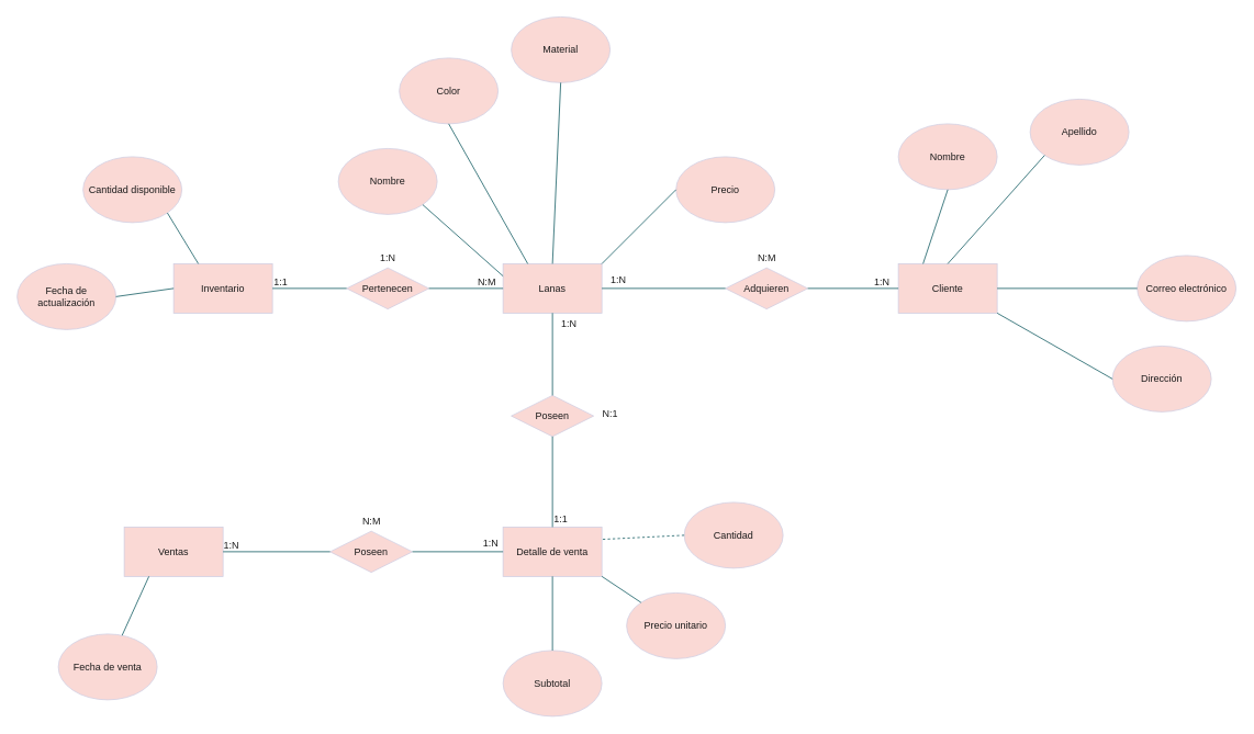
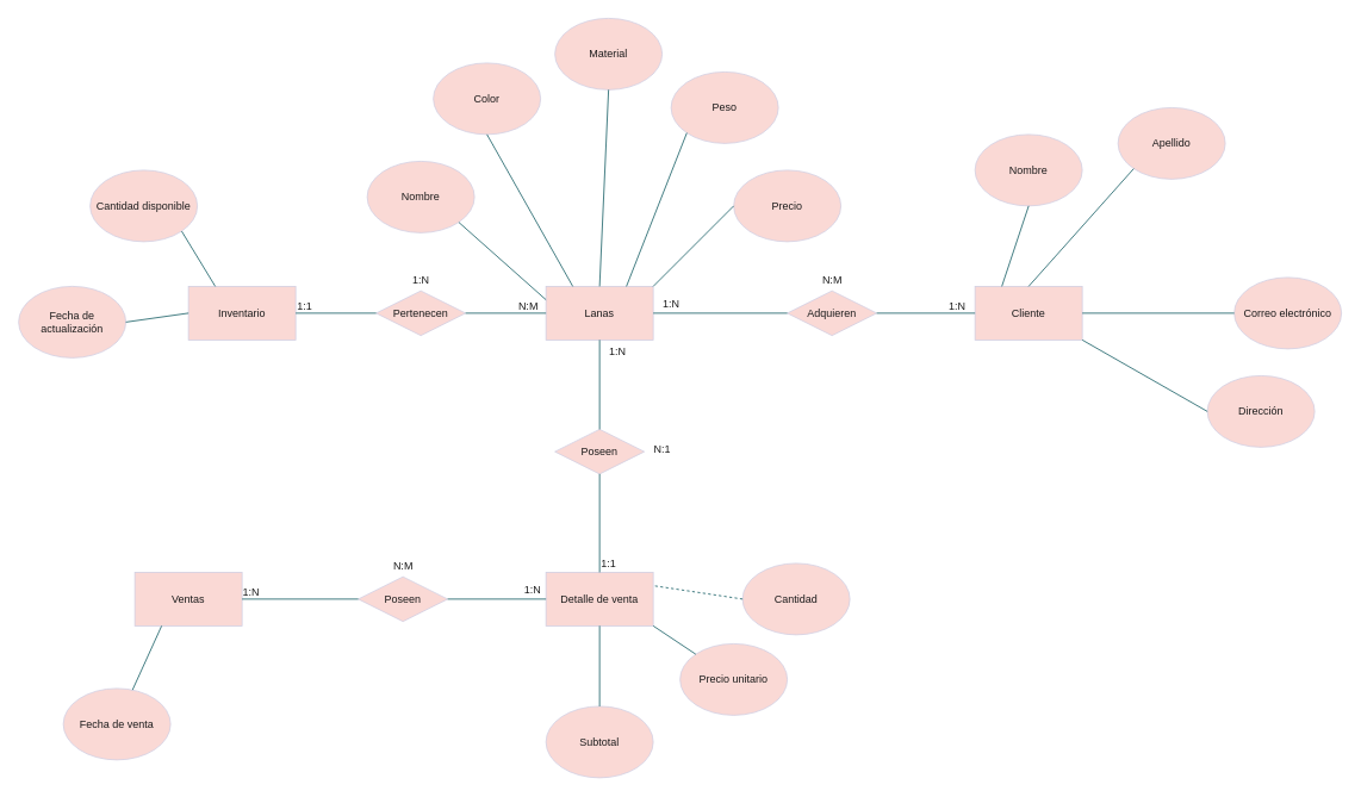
  <mxCell id="0" />
  <mxCell id="1" parent="0" />
  <mxCell id="2" value="Lanas" style="rounded=0;whiteSpace=wrap;html=1;labelBackgroundColor=none;fillColor=#FAD9D5;strokeColor=#D0CEE2;fontColor=#1A1A1A;" vertex="1" parent="1"><mxGeometry x="610" y="320" width="120" height="60" as="geometry" /></mxCell>
  <mxCell id="3" value="Cliente" style="rounded=0;whiteSpace=wrap;html=1;labelBackgroundColor=none;fillColor=#FAD9D5;strokeColor=#D0CEE2;fontColor=#1A1A1A;" vertex="1" parent="1"><mxGeometry x="1090" y="320" width="120" height="60" as="geometry" /></mxCell>
  <mxCell id="4" value="Ventas" style="rounded=0;whiteSpace=wrap;html=1;labelBackgroundColor=none;fillColor=#FAD9D5;strokeColor=#D0CEE2;fontColor=#1A1A1A;" vertex="1" parent="1"><mxGeometry x="150" y="640" width="120" height="60" as="geometry" /></mxCell>
  <mxCell id="5" value="Detalle de venta" style="rounded=0;whiteSpace=wrap;html=1;labelBackgroundColor=none;fillColor=#FAD9D5;strokeColor=#D0CEE2;fontColor=#1A1A1A;" vertex="1" parent="1"><mxGeometry x="610" y="640" width="120" height="60" as="geometry" /></mxCell>
  <mxCell id="6" value="Inventario" style="rounded=0;whiteSpace=wrap;html=1;labelBackgroundColor=none;fillColor=#FAD9D5;strokeColor=#D0CEE2;fontColor=#1A1A1A;" vertex="1" parent="1"><mxGeometry x="210" y="320" width="120" height="60" as="geometry" /></mxCell>
  <mxCell id="7" value="Material" style="ellipse;whiteSpace=wrap;html=1;labelBackgroundColor=none;fillColor=#FAD9D5;strokeColor=#D0CEE2;fontColor=#1A1A1A;" vertex="1" parent="1"><mxGeometry x="620" y="20" width="120" height="80" as="geometry" /></mxCell>
  <mxCell id="8" value="Color" style="ellipse;whiteSpace=wrap;html=1;labelBackgroundColor=none;fillColor=#FAD9D5;strokeColor=#D0CEE2;fontColor=#1A1A1A;" vertex="1" parent="1"><mxGeometry x="484" y="70" width="120" height="80" as="geometry" /></mxCell>
  <mxCell id="9" value="Nombre" style="ellipse;whiteSpace=wrap;html=1;labelBackgroundColor=none;fillColor=#FAD9D5;strokeColor=#D0CEE2;fontColor=#1A1A1A;" vertex="1" parent="1"><mxGeometry x="410" y="180" width="120" height="80" as="geometry" /></mxCell>
+ <mxCell id="10" value="Peso" style="ellipse;whiteSpace=wrap;html=1;labelBackgroundColor=none;fillColor=#FAD9D5;strokeColor=#D0CEE2;fontColor=#1A1A1A;" vertex="1" parent="1"><mxGeometry x="750" y="80" width="120" height="80" as="geometry" /></mxCell>
  <mxCell id="11" value="Precio" style="ellipse;whiteSpace=wrap;html=1;labelBackgroundColor=none;fillColor=#FAD9D5;strokeColor=#D0CEE2;fontColor=#1A1A1A;" vertex="1" parent="1"><mxGeometry x="820" y="190" width="120" height="80" as="geometry" /></mxCell>
  <mxCell id="12" value="Fecha de actualización" style="ellipse;whiteSpace=wrap;html=1;labelBackgroundColor=none;fillColor=#FAD9D5;strokeColor=#D0CEE2;fontColor=#1A1A1A;" vertex="1" parent="1"><mxGeometry x="20" y="320" width="120" height="80" as="geometry" /></mxCell>
  <mxCell id="13" value="Cantidad disponible" style="ellipse;whiteSpace=wrap;html=1;labelBackgroundColor=none;fillColor=#FAD9D5;strokeColor=#D0CEE2;fontColor=#1A1A1A;" vertex="1" parent="1"><mxGeometry x="100" y="190" width="120" height="80" as="geometry" /></mxCell>
  <mxCell id="14" value="Nombre" style="ellipse;whiteSpace=wrap;html=1;labelBackgroundColor=none;fillColor=#FAD9D5;strokeColor=#D0CEE2;fontColor=#1A1A1A;" vertex="1" parent="1"><mxGeometry x="1090" y="150" width="120" height="80" as="geometry" /></mxCell>
  <mxCell id="15" value="Apellido" style="ellipse;whiteSpace=wrap;html=1;labelBackgroundColor=none;fillColor=#FAD9D5;strokeColor=#D0CEE2;fontColor=#1A1A1A;" vertex="1" parent="1"><mxGeometry x="1250" y="120" width="120" height="80" as="geometry" /></mxCell>
  <mxCell id="16" value="Dirección" style="ellipse;whiteSpace=wrap;html=1;labelBackgroundColor=none;fillColor=#FAD9D5;strokeColor=#D0CEE2;fontColor=#1A1A1A;" vertex="1" parent="1"><mxGeometry x="1350" y="420" width="120" height="80" as="geometry" /></mxCell>
  <mxCell id="17" value="Correo electrónico" style="ellipse;whiteSpace=wrap;html=1;labelBackgroundColor=none;fillColor=#FAD9D5;strokeColor=#D0CEE2;fontColor=#1A1A1A;" vertex="1" parent="1"><mxGeometry x="1380" y="310" width="120" height="80" as="geometry" /></mxCell>
  <mxCell id="18" value="Fecha de venta" style="ellipse;whiteSpace=wrap;html=1;labelBackgroundColor=none;fillColor=#FAD9D5;strokeColor=#D0CEE2;fontColor=#1A1A1A;" vertex="1" parent="1"><mxGeometry x="70" y="770" width="120" height="80" as="geometry" /></mxCell>
- <mxCell id="19" value="Cantidad" style="ellipse;whiteSpace=wrap;html=1;labelBackgroundColor=none;fillColor=#FAD9D5;strokeColor=#D0CEE2;fontColor=#1A1A1A;" vertex="1" parent="1"><mxGeometry x="830" y="610" width="120" height="80" as="geometry" /></mxCell>
+ <mxCell id="19" value="Cantidad" style="ellipse;whiteSpace=wrap;html=1;labelBackgroundColor=none;fillColor=#FAD9D5;strokeColor=#D0CEE2;fontColor=#1A1A1A;" vertex="1" parent="1"><mxGeometry x="830" y="630" width="120" height="80" as="geometry" /></mxCell>
  <mxCell id="20" value="Precio unitario" style="ellipse;whiteSpace=wrap;html=1;labelBackgroundColor=none;fillColor=#FAD9D5;strokeColor=#D0CEE2;fontColor=#1A1A1A;" vertex="1" parent="1"><mxGeometry x="760" y="720" width="120" height="80" as="geometry" /></mxCell>
  <mxCell id="21" value="Subtotal" style="ellipse;whiteSpace=wrap;html=1;labelBackgroundColor=none;fillColor=#FAD9D5;strokeColor=#D0CEE2;fontColor=#1A1A1A;" vertex="1" parent="1"><mxGeometry x="610" y="790" width="120" height="80" as="geometry" /></mxCell>
  <mxCell id="22" value="" style="endArrow=none;html=1;rounded=0;entryX=1;entryY=1;entryDx=0;entryDy=0;exitX=0;exitY=0.25;exitDx=0;exitDy=0;labelBackgroundColor=none;strokeColor=#09555B;fontColor=default;" edge="1" parent="1" source="2" target="9"><mxGeometry width="50" height="50" relative="1" as="geometry"><mxPoint x="720" y="360" as="sourcePoint" /><mxPoint x="770" y="310" as="targetPoint" /></mxGeometry></mxCell>
  <mxCell id="23" value="" style="endArrow=none;html=1;rounded=0;entryX=0.5;entryY=1;entryDx=0;entryDy=0;exitX=0.25;exitY=0;exitDx=0;exitDy=0;labelBackgroundColor=none;strokeColor=#09555B;fontColor=default;" edge="1" parent="1" source="2" target="8"><mxGeometry width="50" height="50" relative="1" as="geometry"><mxPoint x="720" y="360" as="sourcePoint" /><mxPoint x="770" y="310" as="targetPoint" /></mxGeometry></mxCell>
  <mxCell id="24" value="" style="endArrow=none;html=1;rounded=0;entryX=0.5;entryY=1;entryDx=0;entryDy=0;exitX=0.5;exitY=0;exitDx=0;exitDy=0;labelBackgroundColor=none;strokeColor=#09555B;fontColor=default;" edge="1" parent="1" source="2" target="7"><mxGeometry width="50" height="50" relative="1" as="geometry"><mxPoint x="720" y="360" as="sourcePoint" /><mxPoint x="770" y="310" as="targetPoint" /></mxGeometry></mxCell>
+ <mxCell id="25" value="" style="endArrow=none;html=1;rounded=0;entryX=0;entryY=1;entryDx=0;entryDy=0;exitX=0.75;exitY=0;exitDx=0;exitDy=0;labelBackgroundColor=none;strokeColor=#09555B;fontColor=default;" edge="1" parent="1" source="2" target="10"><mxGeometry width="50" height="50" relative="1" as="geometry"><mxPoint x="720" y="360" as="sourcePoint" /><mxPoint x="770" y="310" as="targetPoint" /></mxGeometry></mxCell>
  <mxCell id="26" value="" style="endArrow=none;html=1;rounded=0;entryX=0;entryY=0.5;entryDx=0;entryDy=0;exitX=1;exitY=0;exitDx=0;exitDy=0;labelBackgroundColor=none;strokeColor=#09555B;fontColor=default;" edge="1" parent="1" source="2" target="11"><mxGeometry width="50" height="50" relative="1" as="geometry"><mxPoint x="720" y="360" as="sourcePoint" /><mxPoint x="770" y="310" as="targetPoint" /></mxGeometry></mxCell>
  <mxCell id="27" value="" style="endArrow=none;html=1;rounded=0;entryX=1;entryY=0.25;entryDx=0;entryDy=0;exitX=0;exitY=0.5;exitDx=0;exitDy=0;labelBackgroundColor=none;strokeColor=#09555B;fontColor=default;dashed=1;" edge="1" parent="1" source="19" target="5"><mxGeometry width="50" height="50" relative="1" as="geometry"><mxPoint x="770" y="800" as="sourcePoint" /><mxPoint x="820" y="750" as="targetPoint" /></mxGeometry></mxCell>
  <mxCell id="28" value="" style="endArrow=none;html=1;rounded=0;entryX=1;entryY=1;entryDx=0;entryDy=0;exitX=0;exitY=0;exitDx=0;exitDy=0;labelBackgroundColor=none;strokeColor=#09555B;fontColor=default;" edge="1" parent="1" source="20" target="5"><mxGeometry width="50" height="50" relative="1" as="geometry"><mxPoint x="770" y="800" as="sourcePoint" /><mxPoint x="820" y="750" as="targetPoint" /></mxGeometry></mxCell>
  <mxCell id="29" value="" style="endArrow=none;html=1;rounded=0;entryX=0.5;entryY=1;entryDx=0;entryDy=0;exitX=0.5;exitY=0;exitDx=0;exitDy=0;labelBackgroundColor=none;strokeColor=#09555B;fontColor=default;" edge="1" parent="1" source="21" target="5"><mxGeometry width="50" height="50" relative="1" as="geometry"><mxPoint x="770" y="800" as="sourcePoint" /><mxPoint x="820" y="750" as="targetPoint" /></mxGeometry></mxCell>
  <mxCell id="30" value="" style="endArrow=none;html=1;rounded=0;entryX=0.25;entryY=1;entryDx=0;entryDy=0;labelBackgroundColor=none;strokeColor=#09555B;fontColor=default;" edge="1" parent="1" source="18" target="4"><mxGeometry width="50" height="50" relative="1" as="geometry"><mxPoint x="210" y="820" as="sourcePoint" /><mxPoint x="260" y="770" as="targetPoint" /></mxGeometry></mxCell>
  <mxCell id="31" value="" style="endArrow=none;html=1;rounded=0;entryX=0.25;entryY=0;entryDx=0;entryDy=0;exitX=1;exitY=1;exitDx=0;exitDy=0;labelBackgroundColor=none;strokeColor=#09555B;fontColor=default;" edge="1" parent="1" source="13" target="6"><mxGeometry width="50" height="50" relative="1" as="geometry"><mxPoint x="210" y="320" as="sourcePoint" /><mxPoint x="260" y="270" as="targetPoint" /></mxGeometry></mxCell>
  <mxCell id="32" value="" style="endArrow=none;html=1;rounded=0;exitX=1;exitY=0.5;exitDx=0;exitDy=0;entryX=0;entryY=0.5;entryDx=0;entryDy=0;labelBackgroundColor=none;strokeColor=#09555B;fontColor=default;" edge="1" parent="1" source="12" target="6"><mxGeometry width="50" height="50" relative="1" as="geometry"><mxPoint x="210" y="320" as="sourcePoint" /><mxPoint x="260" y="270" as="targetPoint" /></mxGeometry></mxCell>
  <mxCell id="33" value="Pertenecen" style="rhombus;whiteSpace=wrap;html=1;labelBackgroundColor=none;fillColor=#FAD9D5;strokeColor=#D0CEE2;fontColor=#1A1A1A;" vertex="1" parent="1"><mxGeometry x="420" y="325" width="100" height="50" as="geometry" /></mxCell>
  <mxCell id="34" value="Adquieren" style="rhombus;whiteSpace=wrap;html=1;labelBackgroundColor=none;fillColor=#FAD9D5;strokeColor=#D0CEE2;fontColor=#1A1A1A;" vertex="1" parent="1"><mxGeometry x="880" y="325" width="100" height="50" as="geometry" /></mxCell>
  <mxCell id="35" value="Poseen" style="rhombus;whiteSpace=wrap;html=1;labelBackgroundColor=none;fillColor=#FAD9D5;strokeColor=#D0CEE2;fontColor=#1A1A1A;" vertex="1" parent="1"><mxGeometry x="620" y="480" width="100" height="50" as="geometry" /></mxCell>
  <mxCell id="36" value="Poseen" style="rhombus;whiteSpace=wrap;html=1;labelBackgroundColor=none;fillColor=#FAD9D5;strokeColor=#D0CEE2;fontColor=#1A1A1A;" vertex="1" parent="1"><mxGeometry x="400" y="645" width="100" height="50" as="geometry" /></mxCell>
  <mxCell id="37" value="" style="endArrow=none;html=1;rounded=0;entryX=1;entryY=0.5;entryDx=0;entryDy=0;exitX=0;exitY=0.5;exitDx=0;exitDy=0;labelBackgroundColor=none;strokeColor=#09555B;fontColor=default;" edge="1" parent="1" source="33" target="6"><mxGeometry width="50" height="50" relative="1" as="geometry"><mxPoint x="440" y="570" as="sourcePoint" /><mxPoint x="490" y="520" as="targetPoint" /></mxGeometry></mxCell>
  <mxCell id="38" value="" style="endArrow=none;html=1;rounded=0;entryX=0;entryY=0.5;entryDx=0;entryDy=0;exitX=1;exitY=0.5;exitDx=0;exitDy=0;labelBackgroundColor=none;strokeColor=#09555B;fontColor=default;" edge="1" parent="1" source="33" target="2"><mxGeometry width="50" height="50" relative="1" as="geometry"><mxPoint x="440" y="570" as="sourcePoint" /><mxPoint x="490" y="520" as="targetPoint" /></mxGeometry></mxCell>
  <mxCell id="39" value="" style="endArrow=none;html=1;rounded=0;entryX=1;entryY=0.5;entryDx=0;entryDy=0;exitX=0;exitY=0.5;exitDx=0;exitDy=0;labelBackgroundColor=none;strokeColor=#09555B;fontColor=default;" edge="1" parent="1" source="34" target="2"><mxGeometry width="50" height="50" relative="1" as="geometry"><mxPoint x="980" y="570" as="sourcePoint" /><mxPoint x="1030" y="520" as="targetPoint" /></mxGeometry></mxCell>
  <mxCell id="40" value="" style="endArrow=none;html=1;rounded=0;entryX=0;entryY=0.5;entryDx=0;entryDy=0;exitX=1;exitY=0.5;exitDx=0;exitDy=0;labelBackgroundColor=none;strokeColor=#09555B;fontColor=default;" edge="1" parent="1" source="34" target="3"><mxGeometry width="50" height="50" relative="1" as="geometry"><mxPoint x="890" y="570" as="sourcePoint" /><mxPoint x="940" y="520" as="targetPoint" /></mxGeometry></mxCell>
  <mxCell id="41" value="" style="endArrow=none;html=1;rounded=0;entryX=0.5;entryY=1;entryDx=0;entryDy=0;exitX=0.5;exitY=0;exitDx=0;exitDy=0;labelBackgroundColor=none;strokeColor=#09555B;fontColor=default;" edge="1" parent="1" source="35" target="2"><mxGeometry width="50" height="50" relative="1" as="geometry"><mxPoint x="710" y="570" as="sourcePoint" /><mxPoint x="760" y="520" as="targetPoint" /></mxGeometry></mxCell>
  <mxCell id="42" value="" style="endArrow=none;html=1;rounded=0;entryX=0.5;entryY=1;entryDx=0;entryDy=0;exitX=0.5;exitY=0;exitDx=0;exitDy=0;labelBackgroundColor=none;strokeColor=#09555B;fontColor=default;" edge="1" parent="1" source="5" target="35"><mxGeometry width="50" height="50" relative="1" as="geometry"><mxPoint x="710" y="570" as="sourcePoint" /><mxPoint x="760" y="520" as="targetPoint" /></mxGeometry></mxCell>
  <mxCell id="43" value="" style="endArrow=none;html=1;rounded=0;entryX=0;entryY=0.5;entryDx=0;entryDy=0;exitX=1;exitY=0.5;exitDx=0;exitDy=0;labelBackgroundColor=none;strokeColor=#09555B;fontColor=default;" edge="1" parent="1" source="36" target="5"><mxGeometry width="50" height="50" relative="1" as="geometry"><mxPoint x="430" y="630" as="sourcePoint" /><mxPoint x="480" y="580" as="targetPoint" /></mxGeometry></mxCell>
  <mxCell id="44" value="" style="endArrow=none;html=1;rounded=0;entryX=0;entryY=0.5;entryDx=0;entryDy=0;exitX=1;exitY=0.5;exitDx=0;exitDy=0;labelBackgroundColor=none;strokeColor=#09555B;fontColor=default;" edge="1" parent="1" source="4" target="36"><mxGeometry width="50" height="50" relative="1" as="geometry"><mxPoint x="430" y="630" as="sourcePoint" /><mxPoint x="480" y="580" as="targetPoint" /></mxGeometry></mxCell>
  <mxCell id="45" value="" style="endArrow=none;html=1;rounded=0;entryX=0.5;entryY=1;entryDx=0;entryDy=0;exitX=0.25;exitY=0;exitDx=0;exitDy=0;labelBackgroundColor=none;strokeColor=#09555B;fontColor=default;" edge="1" parent="1" source="3" target="14"><mxGeometry width="50" height="50" relative="1" as="geometry"><mxPoint x="1000" y="550" as="sourcePoint" /><mxPoint x="1050" y="500" as="targetPoint" /></mxGeometry></mxCell>
  <mxCell id="46" value="" style="endArrow=none;html=1;rounded=0;entryX=0;entryY=1;entryDx=0;entryDy=0;exitX=0.5;exitY=0;exitDx=0;exitDy=0;labelBackgroundColor=none;strokeColor=#09555B;fontColor=default;" edge="1" parent="1" source="3" target="15"><mxGeometry width="50" height="50" relative="1" as="geometry"><mxPoint x="1000" y="550" as="sourcePoint" /><mxPoint x="1050" y="500" as="targetPoint" /></mxGeometry></mxCell>
  <mxCell id="47" value="" style="endArrow=none;html=1;rounded=0;entryX=0;entryY=0.5;entryDx=0;entryDy=0;exitX=1;exitY=0.5;exitDx=0;exitDy=0;labelBackgroundColor=none;strokeColor=#09555B;fontColor=default;" edge="1" parent="1" source="3" target="17"><mxGeometry width="50" height="50" relative="1" as="geometry"><mxPoint x="1000" y="550" as="sourcePoint" /><mxPoint x="1050" y="500" as="targetPoint" /></mxGeometry></mxCell>
  <mxCell id="48" value="" style="endArrow=none;html=1;rounded=0;entryX=0;entryY=0.5;entryDx=0;entryDy=0;exitX=1;exitY=1;exitDx=0;exitDy=0;labelBackgroundColor=none;strokeColor=#09555B;fontColor=default;" edge="1" parent="1" source="3" target="16"><mxGeometry width="50" height="50" relative="1" as="geometry"><mxPoint x="1000" y="550" as="sourcePoint" /><mxPoint x="1050" y="500" as="targetPoint" /></mxGeometry></mxCell>
  <mxCell id="49" value="N:M" style="text;html=1;align=center;verticalAlign=middle;resizable=0;points=[];autosize=1;strokeColor=none;fillColor=none;labelBackgroundColor=none;fontColor=#1A1A1A;" vertex="1" parent="1"><mxGeometry x="565" y="328" width="50" height="30" as="geometry" /></mxCell>
  <mxCell id="50" value="1:1" style="text;html=1;align=center;verticalAlign=middle;resizable=0;points=[];autosize=1;strokeColor=none;fillColor=none;labelBackgroundColor=none;fontColor=#1A1A1A;" vertex="1" parent="1"><mxGeometry x="320" y="328" width="40" height="30" as="geometry" /></mxCell>
  <mxCell id="51" value="1:N" style="text;html=1;align=center;verticalAlign=middle;resizable=0;points=[];autosize=1;strokeColor=none;fillColor=none;labelBackgroundColor=none;fontColor=#1A1A1A;" vertex="1" parent="1"><mxGeometry x="450" y="298" width="40" height="30" as="geometry" /></mxCell>
  <mxCell id="52" value="1:N" style="text;html=1;align=center;verticalAlign=middle;resizable=0;points=[];autosize=1;strokeColor=none;fillColor=none;labelBackgroundColor=none;fontColor=#1A1A1A;" vertex="1" parent="1"><mxGeometry x="730" y="325" width="40" height="30" as="geometry" /></mxCell>
  <mxCell id="53" value="1:N" style="text;html=1;align=center;verticalAlign=middle;resizable=0;points=[];autosize=1;strokeColor=none;fillColor=none;labelBackgroundColor=none;fontColor=#1A1A1A;" vertex="1" parent="1"><mxGeometry x="1050" y="328" width="40" height="30" as="geometry" /></mxCell>
  <mxCell id="54" value="N:M" style="text;html=1;align=center;verticalAlign=middle;resizable=0;points=[];autosize=1;strokeColor=none;fillColor=none;labelBackgroundColor=none;fontColor=#1A1A1A;" vertex="1" parent="1"><mxGeometry x="905" y="298" width="50" height="30" as="geometry" /></mxCell>
  <mxCell id="55" value="1:N" style="text;html=1;align=center;verticalAlign=middle;resizable=0;points=[];autosize=1;strokeColor=none;fillColor=none;labelBackgroundColor=none;fontColor=#1A1A1A;" vertex="1" parent="1"><mxGeometry x="670" y="378" width="40" height="30" as="geometry" /></mxCell>
  <mxCell id="56" value="1:1" style="text;html=1;align=center;verticalAlign=middle;resizable=0;points=[];autosize=1;strokeColor=none;fillColor=none;labelBackgroundColor=none;fontColor=#1A1A1A;" vertex="1" parent="1"><mxGeometry x="660" y="615" width="40" height="30" as="geometry" /></mxCell>
  <mxCell id="57" value="N:1" style="text;html=1;align=center;verticalAlign=middle;resizable=0;points=[];autosize=1;strokeColor=none;fillColor=none;labelBackgroundColor=none;fontColor=#1A1A1A;" vertex="1" parent="1"><mxGeometry x="720" y="488" width="40" height="30" as="geometry" /></mxCell>
  <mxCell id="58" value="1:N" style="text;html=1;align=center;verticalAlign=middle;resizable=0;points=[];autosize=1;strokeColor=none;fillColor=none;labelBackgroundColor=none;fontColor=#1A1A1A;" vertex="1" parent="1"><mxGeometry x="260" y="648" width="40" height="30" as="geometry" /></mxCell>
  <mxCell id="59" value="1:N" style="text;html=1;align=center;verticalAlign=middle;resizable=0;points=[];autosize=1;strokeColor=none;fillColor=none;labelBackgroundColor=none;fontColor=#1A1A1A;" vertex="1" parent="1"><mxGeometry x="575" y="645" width="40" height="30" as="geometry" /></mxCell>
  <mxCell id="60" value="N:M" style="text;html=1;align=center;verticalAlign=middle;resizable=0;points=[];autosize=1;strokeColor=none;fillColor=none;labelBackgroundColor=none;fontColor=#1A1A1A;" vertex="1" parent="1"><mxGeometry x="425" y="618" width="50" height="30" as="geometry" /></mxCell>
